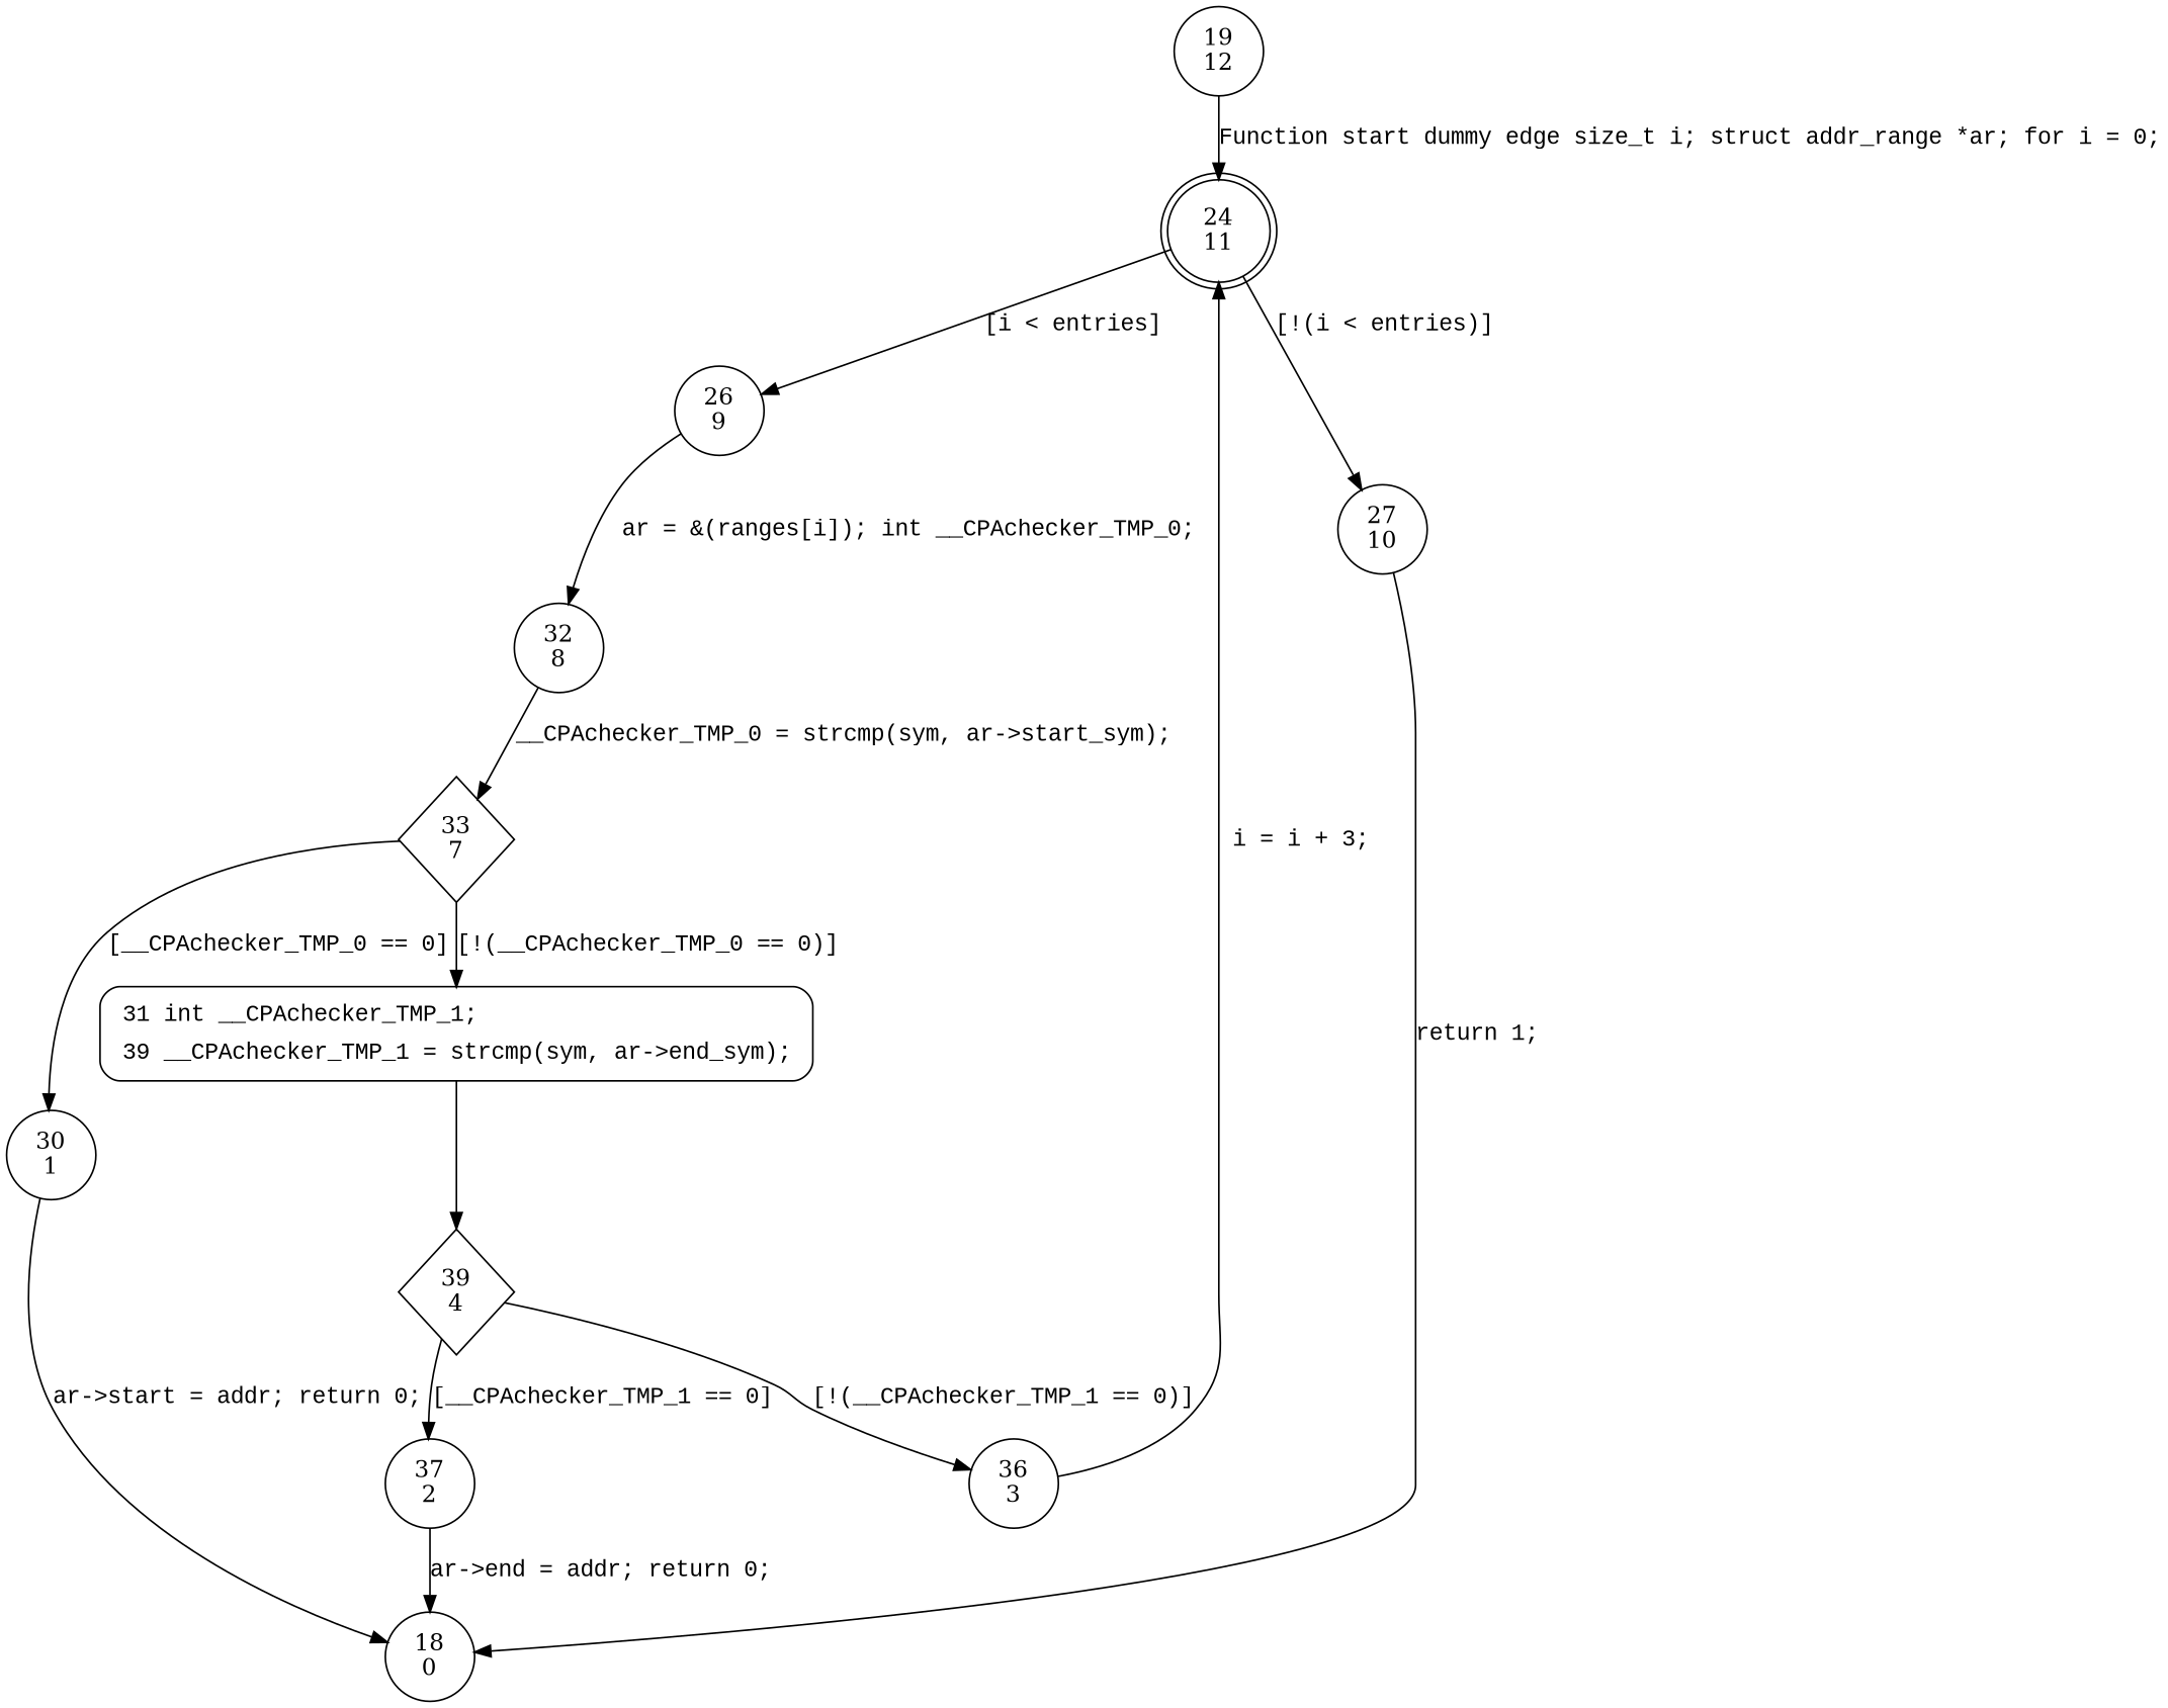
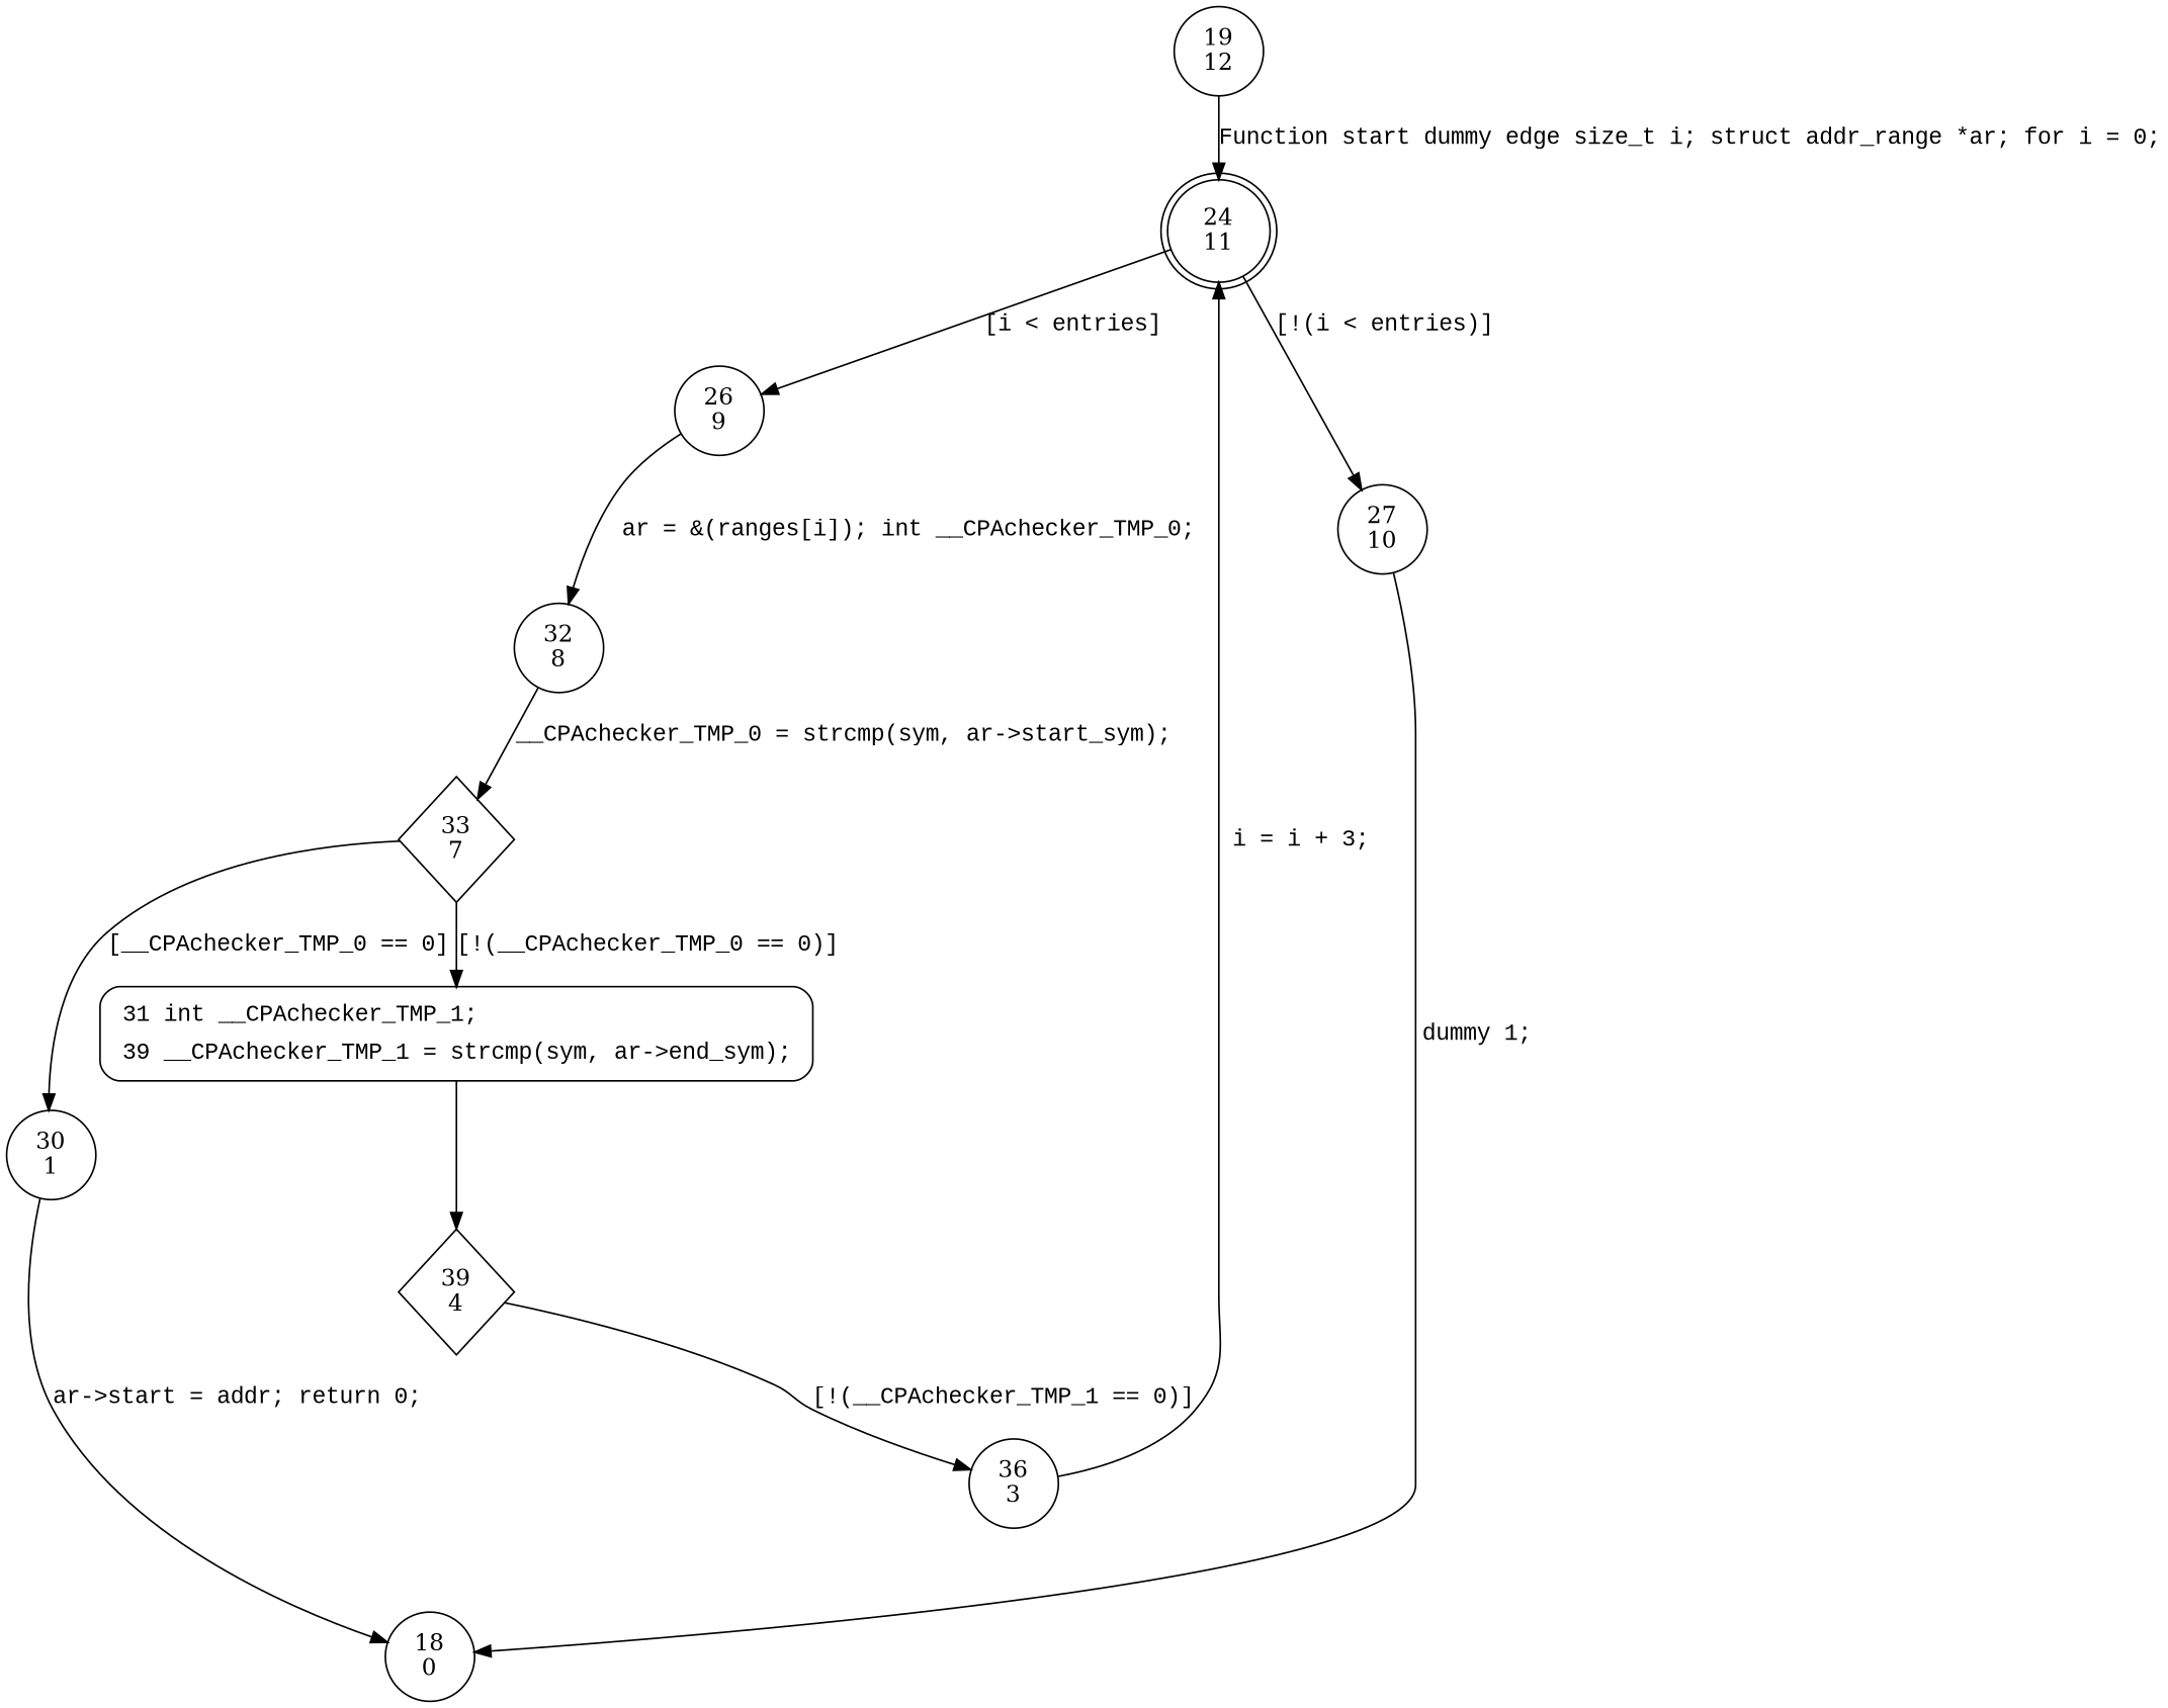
  digraph {
    node [shape=circle]
    edge [fontname="Courier New"]
    n1 [label="19\n12"]
    n2 [label="24\n11" shape=doublecircle]
    n3 [label="26\n9"]
    n4 [label="27\n10"]
    n5 [label="32\n8"]
    n6 [label="18\n0"]
    n7 [label="33\n7" shape=diamond]
    n8 [label="30\n1"]
    n9 [fillcolor=white fontname="Courier New" label=<<table border="0" cellborder="0" cellpadding="3" bgcolor="white"><tr><td align="right">31</td><td align="left">int __CPAchecker_TMP_1;</td></tr><tr><td align="right">39</td><td align="left">__CPAchecker_TMP_1 = strcmp(sym, ar-&gt;end_sym);</td></tr></table>> penwidth=1 shape=Mrecord style="filled,bold"]
    n10 [label="39\n4" shape=diamond]
-   n11 [label="37\n2"]
    n12 [label="36\n3"]
    n1 -> n2 [label="Function start dummy edge size_t i; struct addr_range *ar; for i = 0;"]
    n2 -> n3 [label="[i < entries]"]
    n2 -> n4 [label="[!(i < entries)]"]
    n3 -> n5 [label="ar = &(ranges[i]); int __CPAchecker_TMP_0;"]
-   n4 -> n6 [label="return 1;"]
+   n4 -> n6 [label="dummy 1;"]
    n5 -> n7 [label="__CPAchecker_TMP_0 = strcmp(sym, ar->start_sym);"]
    n7 -> n8 [label="[__CPAchecker_TMP_0 == 0]"]
    n7 -> n9 [label="[!(__CPAchecker_TMP_0 == 0)]"]
    n8 -> n6 [label="ar->start = addr; return 0;"]
    n9 -> n10 [fontname=""]
-   n10 -> n11 [label="[__CPAchecker_TMP_1 == 0]"]
    n10 -> n12 [label="[!(__CPAchecker_TMP_1 == 0)]"]
-   n11 -> n6 [label="ar->end = addr; return 0;"]
    n12 -> n2 [label=" i = i + 3;"]
  }
